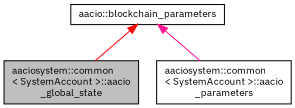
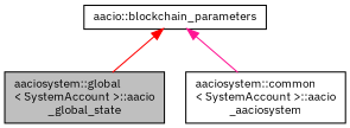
  digraph {
    fontname="IBM Plex Sans"
    node [color=black fillcolor=white fontname="IBM Plex Sans" fontsize=10 shape=record style=filled]
    edge [dir=back fontname="IBM Plex Sans" fontsize=10 labelfontname=Helvetica labelfontsize=10 style=solid]
-   n1 [fillcolor=grey75 fontcolor=black height=0.2 label="aaciosystem::common\l\< SystemAccount \>::aacio\l_global_state" width=0.4]
-   n2 [height=0.2 label="aaciosystem::common\l\< SystemAccount \>::aacio\l_parameters" width=0.4]
+   n1 [fillcolor=grey75 fontcolor=black height=0.2 label="aaciosystem::global\l\< SystemAccount \>::aacio\l_global_state" width=0.4]
+   n2 [height=0.2 label="aaciosystem::common\l\< SystemAccount \>::aacio\l_aaciosystem" width=0.4]
    n3 [height=0.2 label="aacio::blockchain_parameters" width=0.4]
    n3 -> n1 [color=red]
    n3 -> n2 [color=deeppink]
  }
